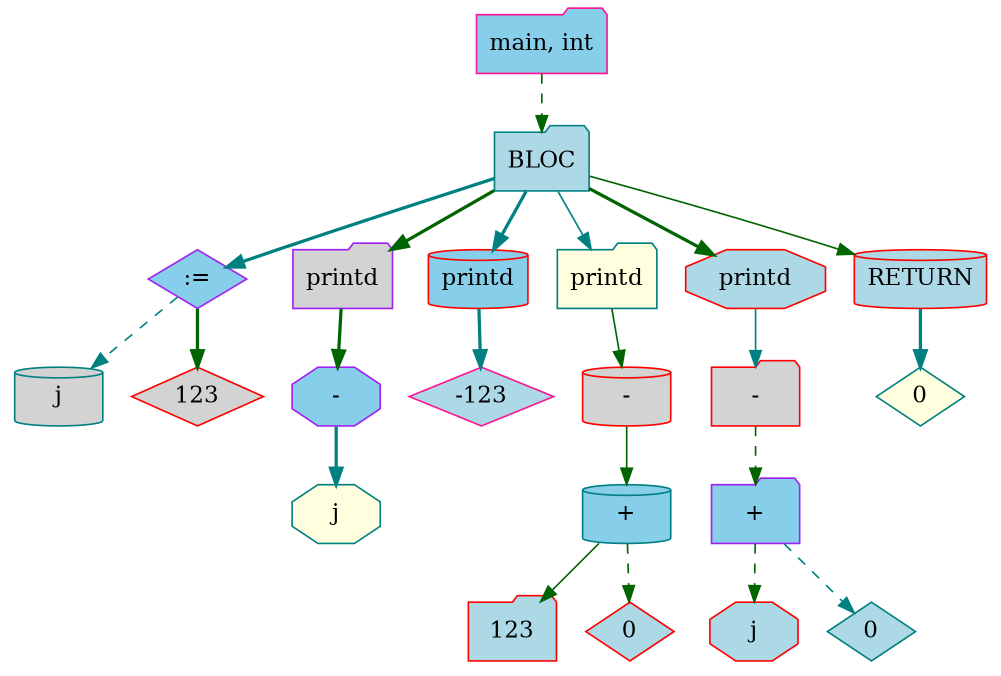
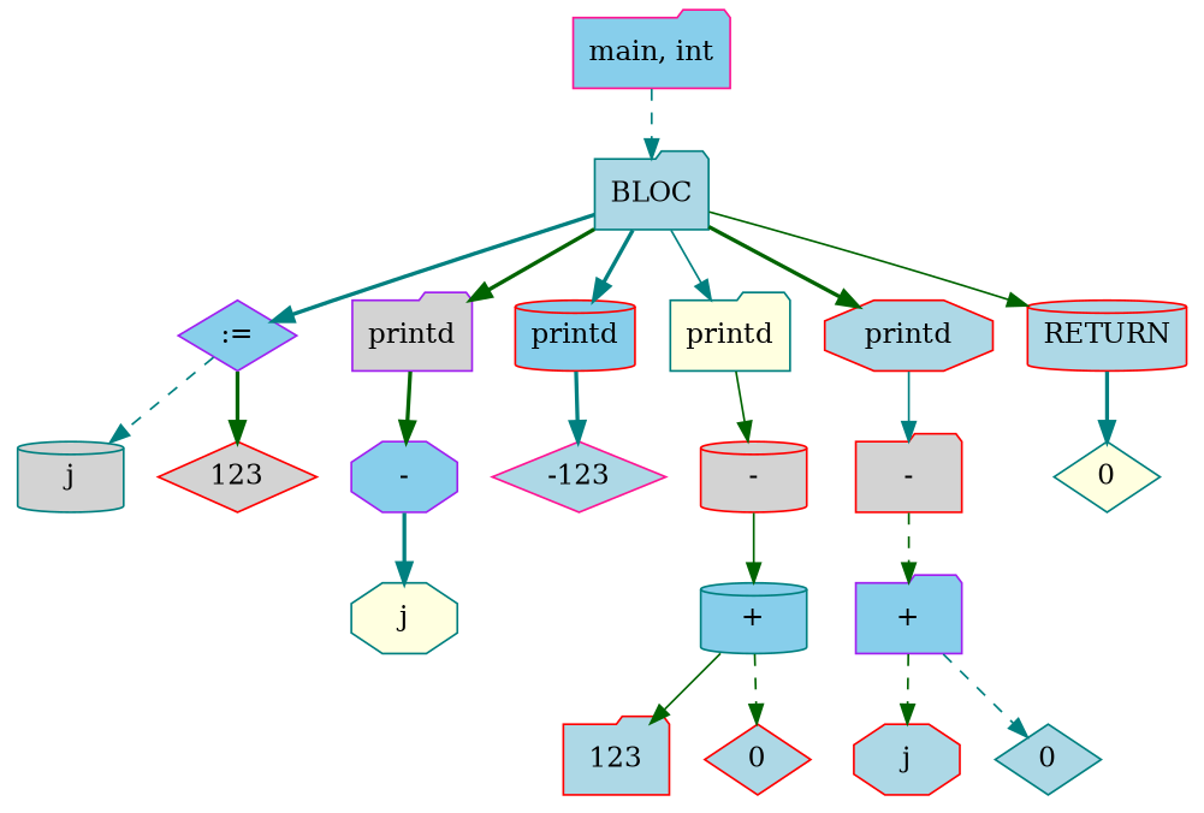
  digraph {
    node [color=red fillcolor=lightblue shape=folder style=filled]
    edge [color=darkgreen style=bold]
    n1 [color=deeppink fillcolor=skyblue label="main, int"]
    n2 [color=teal label=BLOC]
    n3 [color=purple fillcolor=skyblue label=":=" shape=diamond]
    n4 [color=purple fillcolor=lightgrey label=printd]
    n5 [fillcolor=skyblue label=printd shape=cylinder]
    n6 [color=teal fillcolor=lightyellow label=printd]
    n7 [label=printd shape=octagon]
    n8 [label=RETURN shape=cylinder]
    n9 [color=teal fillcolor=lightgrey label=j shape=cylinder]
    n10 [fillcolor=lightgrey label=123 shape=diamond]
    n11 [color=purple fillcolor=skyblue label="-" shape=octagon]
    n12 [color=deeppink label=-123 shape=diamond]
    n13 [fillcolor=lightgrey label="-" shape=cylinder]
    n14 [fillcolor=lightgrey label="-"]
    n15 [color=teal fillcolor=lightyellow label=0 shape=diamond]
    n16 [color=teal fillcolor=lightyellow label=j shape=octagon]
    n17 [color=teal fillcolor=skyblue label="+" shape=cylinder]
    n18 [label=123]
    n19 [label=0 shape=diamond]
    n20 [color=purple fillcolor=skyblue label="+"]
    n21 [label=j shape=octagon]
    n22 [color=teal label=0 shape=diamond]
-   n1 -> n2 [style=dashed]
+   n1 -> n2 [color=teal style=dashed]
    n2 -> n3 [color=teal]
    n2 -> n4
    n2 -> n5 [color=teal]
    n2 -> n6 [color=teal style=solid]
    n2 -> n7
    n2 -> n8 [style=solid]
    n3 -> n9 [color=teal style=dashed]
    n3 -> n10
    n4 -> n11
    n5 -> n12 [color=teal]
    n6 -> n13 [style=solid]
    n7 -> n14 [color=teal style=solid]
    n8 -> n15 [color=teal]
    n11 -> n16 [color=teal]
    n13 -> n17 [style=solid]
    n14 -> n20 [style=dashed]
    n17 -> n18 [style=solid]
    n17 -> n19 [style=dashed]
    n20 -> n21 [style=dashed]
    n20 -> n22 [color=teal style=dashed]
  }
